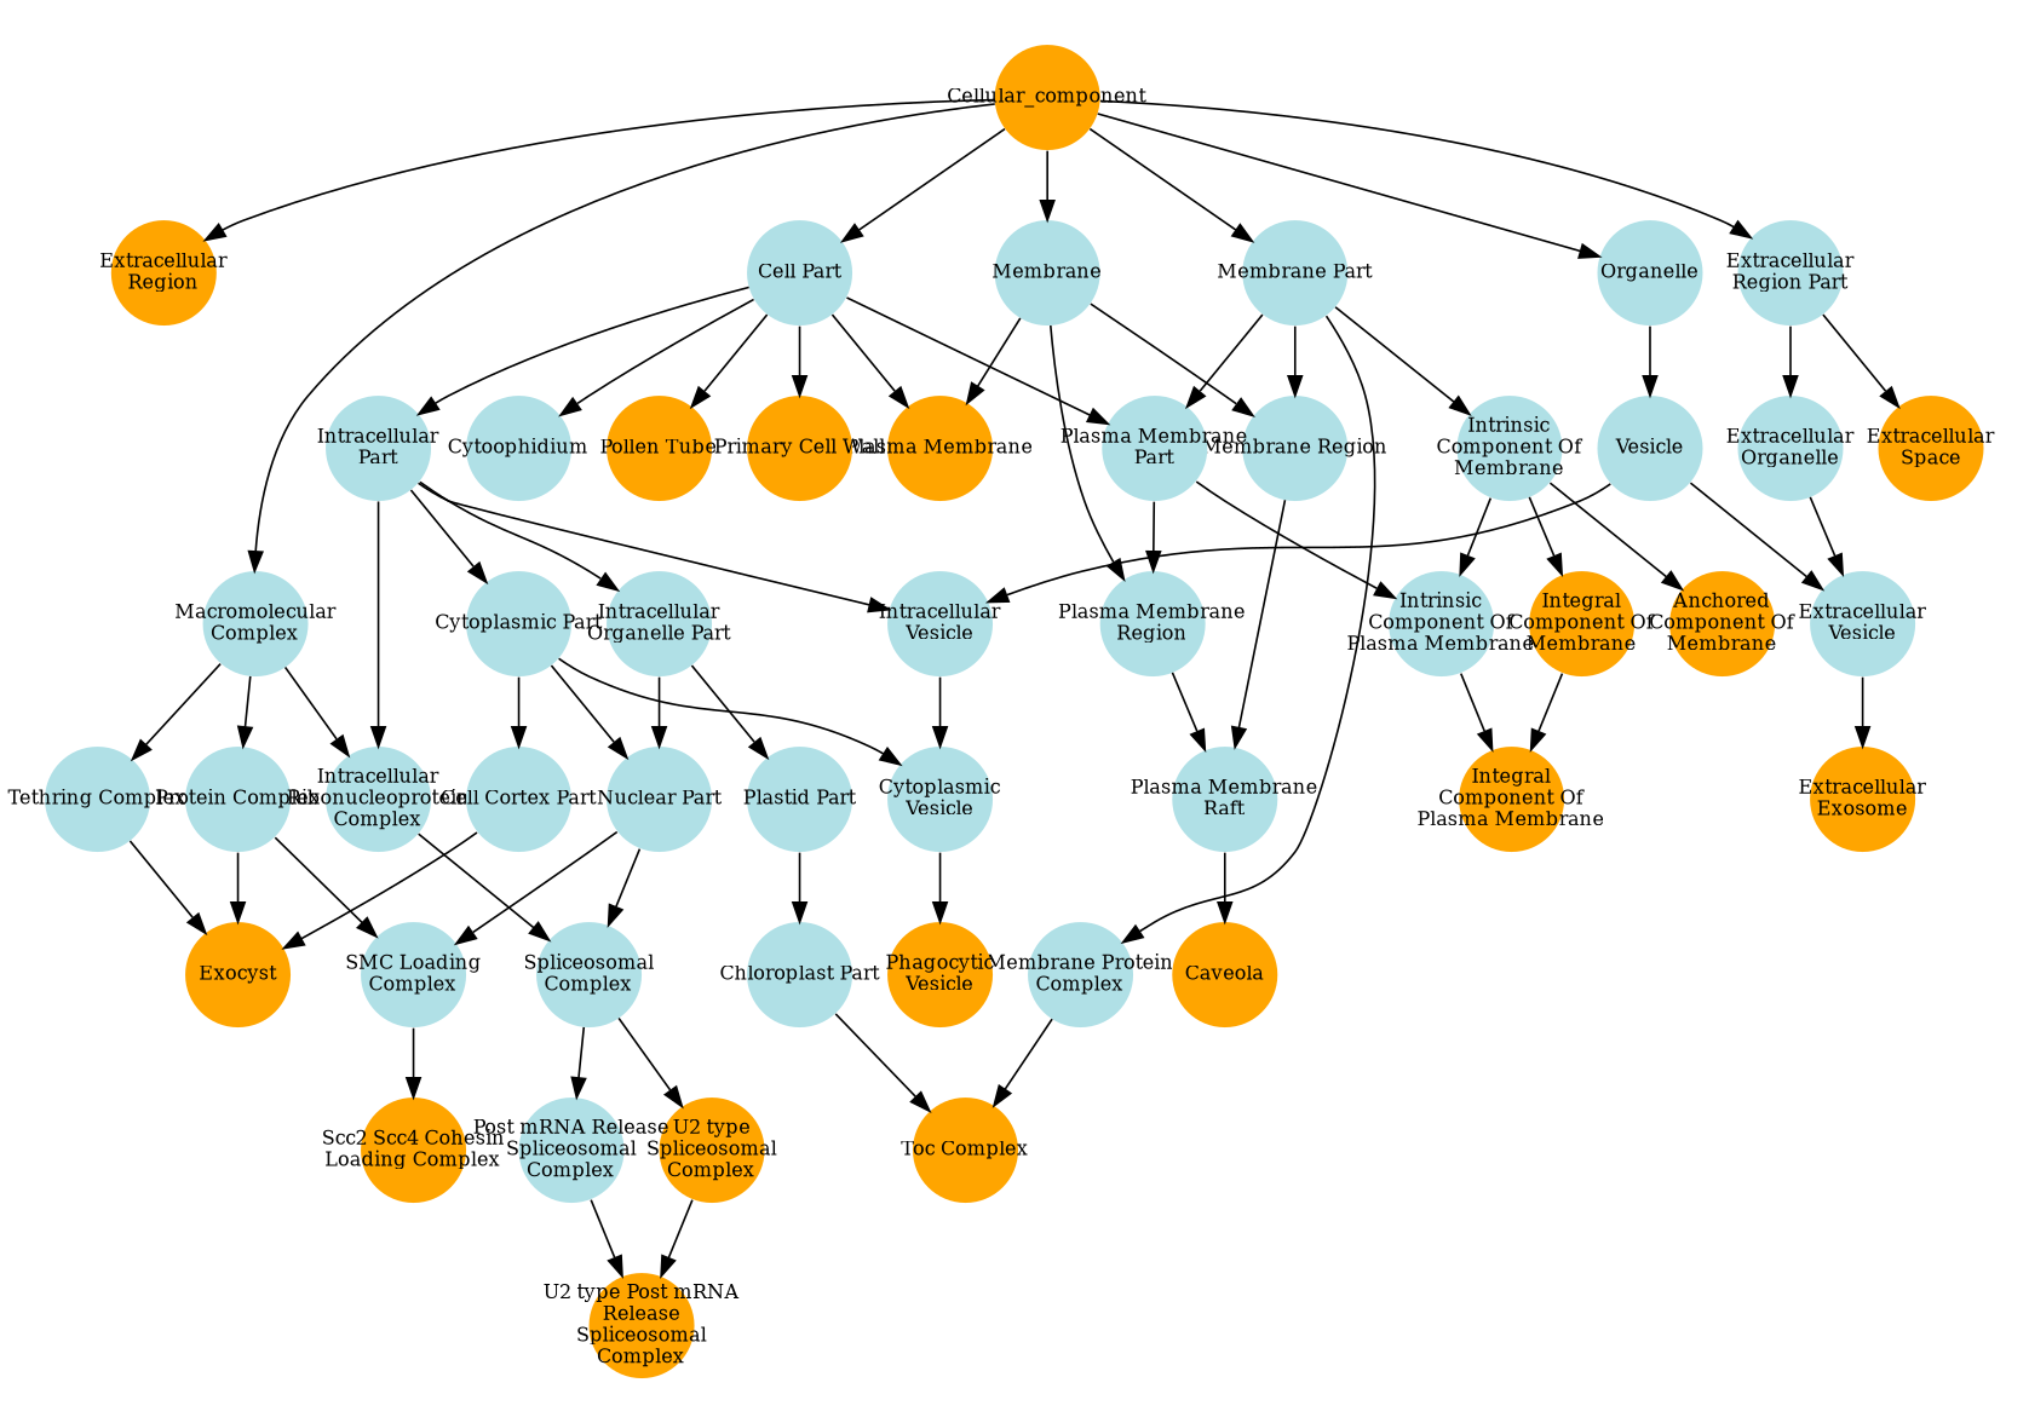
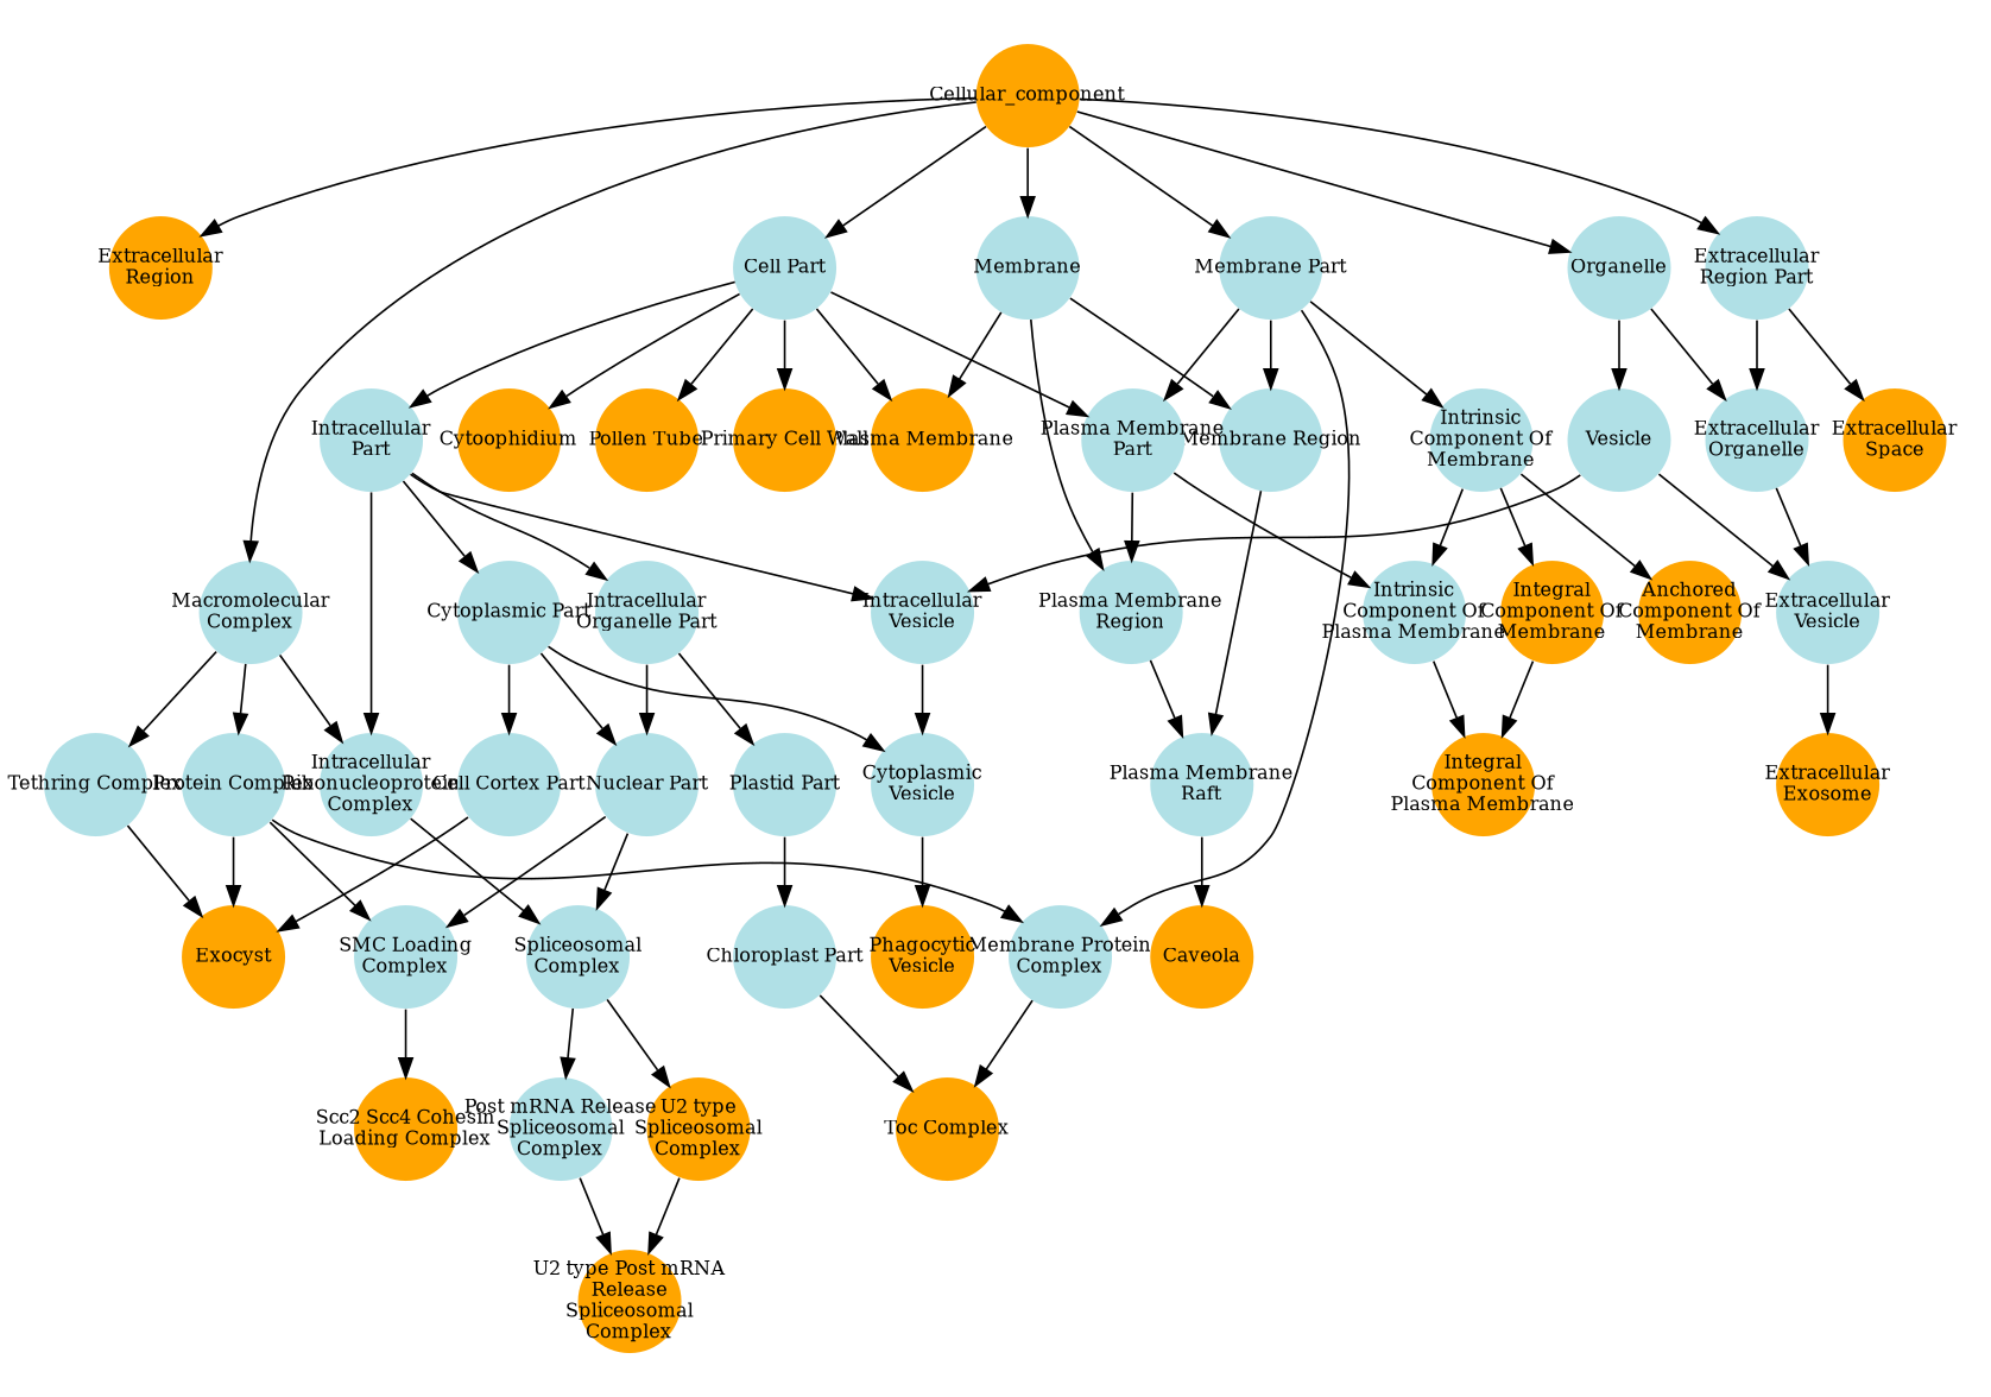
  digraph {
    node [color=transparent fillcolor=powderblue fixedsize=true fontsize=10 shape=circle style=filled]
    edge [color="#000000" lty=solid]
    n1 [fillcolor=orange label=Cellular_component width=0.75]
    n2 [fillcolor=orange label="Extracellular\nRegion" width=0.75]
    n3 [label=Membrane width=0.75]
    n4 [label="Cell Part" width=0.75]
    n5 [label="Membrane Part" width=0.75]
    n6 [label="Macromolecular\nComplex" width=0.75]
    n7 [label=Organelle width=0.75]
    n8 [label="Extracellular\nRegion Part" width=0.75]
    n9 [fillcolor=orange label="Plasma Membrane" width=0.75]
    n10 [label="Membrane Region" width=0.75]
    n11 [label="Plasma Membrane\nRegion" width=0.75]
    n12 [fillcolor=orange label="Primary Cell Wall" width=0.75]
    n13 [label="Intracellular\nPart" width=0.75]
-   n14 [label=Cytoophidium width=0.75]
+   n14 [fillcolor=orange label=Cytoophidium width=0.75]
    n15 [label="Plasma Membrane\nPart" width=0.75]
    n16 [fillcolor=orange label="Pollen Tube" width=0.75]
    n17 [label="Intrinsic\nComponent Of\nMembrane" width=0.75]
    n18 [label="Membrane Protein\nComplex" width=0.75]
    n19 [label="Protein Complex" width=0.75]
    n20 [label="Tethring Complex" width=0.75]
    n21 [label="Intracellular\nRibonucleoprotein\nComplex" width=0.75]
    n22 [label=Vesicle width=0.75]
    n23 [label="Extracellular\nOrganelle" width=0.75]
    n24 [fillcolor=orange label="Extracellular\nSpace" width=0.75]
    n25 [label="Plasma Membrane\nRaft" width=0.75]
    n26 [label="Cytoplasmic Part" width=0.75]
    n27 [label="Intracellular\nVesicle" width=0.75]
    n28 [label="Intracellular\nOrganelle Part" width=0.75]
    n29 [label="Intrinsic\nComponent Of\nPlasma Membrane" width=0.75]
    n30 [fillcolor=orange label="Integral\nComponent Of\nMembrane" width=0.75]
    n31 [fillcolor=orange label="Anchored\nComponent Of\nMembrane" width=0.75]
    n32 [fillcolor=orange label="Toc Complex" width=0.75]
    n33 [fillcolor=orange label="Integral\nComponent Of\nPlasma Membrane" width=0.75]
    n34 [fillcolor=orange label=Exocyst width=0.75]
    n35 [label="SMC Loading\nComplex" width=0.75]
    n36 [label="Spliceosomal\nComplex" width=0.75]
    n37 [fillcolor=orange label="Scc2 Scc4 Cohesin\nLoading Complex" width=0.75]
    n38 [label="Cell Cortex Part" width=0.75]
    n39 [label="Cytoplasmic\nVesicle" width=0.75]
    n40 [label="Nuclear Part" width=0.75]
    n41 [label="Plastid Part" width=0.75]
    n42 [fillcolor=orange label="Phagocytic\nVesicle" width=0.75]
    n43 [label="Chloroplast Part" width=0.75]
    n44 [label="Extracellular\nVesicle" width=0.75]
    n45 [fillcolor=orange label="Extracellular\nExosome" width=0.75]
    n46 [fillcolor=orange label="U2 type\nSpliceosomal\nComplex" width=0.75]
    n47 [label="Post mRNA Release\nSpliceosomal\nComplex" width=0.75]
    n48 [fillcolor=orange label=Caveola width=0.75]
    n49 [fillcolor=orange label="U2 type Post mRNA\nRelease\nSpliceosomal\nComplex" width=0.75]
    n1 -> n2
    n1 -> n3
    n1 -> n4
    n1 -> n5
    n1 -> n6
    n1 -> n7
    n1 -> n8
    n3 -> n9
    n3 -> n10
    n3 -> n11
    n4 -> n9
    n4 -> n12
    n4 -> n13
    n4 -> n14
    n4 -> n15
    n4 -> n16
    n5 -> n10
    n5 -> n15
    n5 -> n17
    n5 -> n18
    n6 -> n19
    n6 -> n20
    n6 -> n21
    n7 -> n22
+   n7 -> n23
    n8 -> n23
    n8 -> n24
    n10 -> n25
    n11 -> n25
    n13 -> n21
    n13 -> n26
    n13 -> n27
    n13 -> n28
    n15 -> n11
    n15 -> n29
    n17 -> n29
    n17 -> n30
    n17 -> n31
    n18 -> n32
+   n19 -> n18
    n19 -> n34
    n19 -> n35
    n20 -> n34
    n21 -> n36
    n22 -> n27
    n22 -> n44
    n23 -> n44
    n25 -> n48
    n26 -> n38
    n26 -> n39
    n26 -> n40
    n27 -> n39
    n28 -> n40
    n28 -> n41
    n29 -> n33
    n30 -> n33
    n35 -> n37
    n36 -> n46
    n36 -> n47
    n38 -> n34
    n39 -> n42
    n40 -> n35
    n40 -> n36
    n41 -> n43
    n43 -> n32
    n44 -> n45
    n46 -> n49
    n47 -> n49
  }
